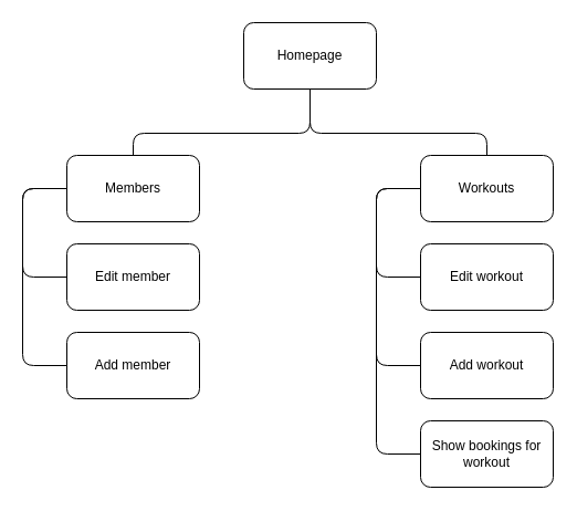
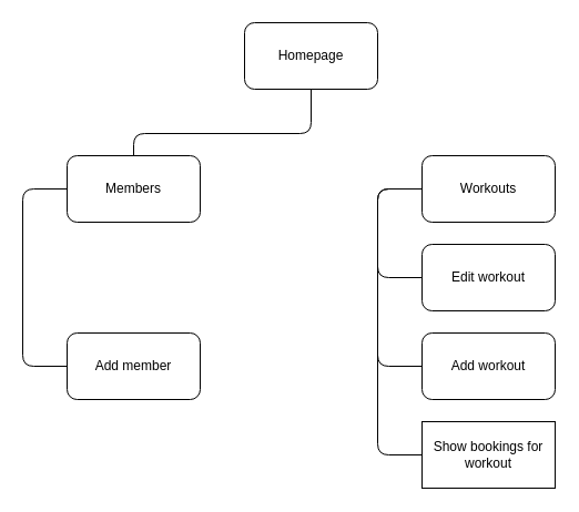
  <mxCell id="0" />
  <mxCell id="1" parent="0" />
  <mxCell id="2" value="Homepage" style="rounded=1;whiteSpace=wrap;html=1;" vertex="1" parent="1"><mxGeometry x="220" y="20" width="120" height="60" as="geometry" /></mxCell>
  <mxCell id="3" value="Members" style="rounded=1;whiteSpace=wrap;html=1;" vertex="1" parent="1"><mxGeometry x="60" y="140" width="120" height="60" as="geometry" /></mxCell>
  <mxCell id="4" value="Workouts" style="rounded=1;whiteSpace=wrap;html=1;" vertex="1" parent="1"><mxGeometry x="380" y="140" width="120" height="60" as="geometry" /></mxCell>
  <mxCell id="5" value="" style="endArrow=none;html=1;exitX=0.5;exitY=0;exitDx=0;exitDy=0;entryX=0.5;entryY=1;entryDx=0;entryDy=0;" edge="1" parent="1" source="3" target="2"><mxGeometry width="50" height="50" relative="1" as="geometry"><mxPoint x="100" y="120" as="sourcePoint" /><mxPoint x="150" y="70" as="targetPoint" /><Array as="points"><mxPoint x="120" y="120" /><mxPoint x="280" y="120" /></Array></mxGeometry></mxCell>
- <mxCell id="6" value="" style="endArrow=none;html=1;exitX=0.5;exitY=0;exitDx=0;exitDy=0;entryX=0.5;entryY=1;entryDx=0;entryDy=0;" edge="1" parent="1" source="4" target="2"><mxGeometry width="50" height="50" relative="1" as="geometry"><mxPoint x="130" y="150" as="sourcePoint" /><mxPoint x="290" y="90" as="targetPoint" /><Array as="points"><mxPoint x="440" y="120" /><mxPoint x="280" y="120" /></Array></mxGeometry></mxCell>
- <mxCell id="7" value="Edit member" style="rounded=1;whiteSpace=wrap;html=1;" vertex="1" parent="1"><mxGeometry x="60" y="220" width="120" height="60" as="geometry" /></mxCell>
  <mxCell id="8" value="Add member" style="rounded=1;whiteSpace=wrap;html=1;" vertex="1" parent="1"><mxGeometry x="60" y="300" width="120" height="60" as="geometry" /></mxCell>
  <mxCell id="9" value="Edit workout" style="rounded=1;whiteSpace=wrap;html=1;" vertex="1" parent="1"><mxGeometry x="380" y="220" width="120" height="60" as="geometry" /></mxCell>
  <mxCell id="10" value="Add workout" style="rounded=1;whiteSpace=wrap;html=1;" vertex="1" parent="1"><mxGeometry x="380" y="300" width="120" height="60" as="geometry" /></mxCell>
- <mxCell id="11" value="Show bookings for workout" style="rounded=1;whiteSpace=wrap;html=1;" vertex="1" parent="1"><mxGeometry x="380" y="380" width="120" height="60" as="geometry" /></mxCell>
+ <mxCell id="11" value="Show bookings for workout" style="whiteSpace=wrap;html=1;rounded=0;" vertex="1" parent="1"><mxGeometry x="380" y="380" width="120" height="60" as="geometry" /></mxCell>
  <mxCell id="12" value="" style="endArrow=none;html=1;entryX=0;entryY=0.5;entryDx=0;entryDy=0;exitX=0;exitY=0.5;exitDx=0;exitDy=0;" edge="1" parent="1" source="8" target="3"><mxGeometry width="50" height="50" relative="1" as="geometry"><mxPoint x="-10" y="200" as="sourcePoint" /><mxPoint x="40" y="150" as="targetPoint" /><Array as="points"><mxPoint x="20" y="330" /><mxPoint x="20" y="170" /></Array></mxGeometry></mxCell>
- <mxCell id="13" value="" style="endArrow=none;html=1;exitX=0;exitY=0.5;exitDx=0;exitDy=0;entryX=0;entryY=0.5;entryDx=0;entryDy=0;" edge="1" parent="1" source="7" target="3"><mxGeometry width="50" height="50" relative="1" as="geometry"><mxPoint x="70" y="330" as="sourcePoint" /><mxPoint x="50" y="150" as="targetPoint" /><Array as="points"><mxPoint x="20" y="250" /><mxPoint x="20" y="170" /></Array></mxGeometry></mxCell>
  <mxCell id="14" value="" style="endArrow=none;html=1;entryX=0;entryY=0.5;entryDx=0;entryDy=0;exitX=0;exitY=0.5;exitDx=0;exitDy=0;" edge="1" parent="1"><mxGeometry width="50" height="50" relative="1" as="geometry"><mxPoint x="380" y="330" as="sourcePoint" /><mxPoint x="380" y="170" as="targetPoint" /><Array as="points"><mxPoint x="340" y="330" /><mxPoint x="340" y="170" /></Array></mxGeometry></mxCell>
  <mxCell id="15" value="" style="endArrow=none;html=1;exitX=0;exitY=0.5;exitDx=0;exitDy=0;entryX=0;entryY=0.5;entryDx=0;entryDy=0;" edge="1" parent="1"><mxGeometry width="50" height="50" relative="1" as="geometry"><mxPoint x="380" y="250" as="sourcePoint" /><mxPoint x="380" y="170" as="targetPoint" /><Array as="points"><mxPoint x="340" y="250" /><mxPoint x="340" y="170" /></Array></mxGeometry></mxCell>
  <mxCell id="16" value="" style="endArrow=none;html=1;exitX=0;exitY=0.5;exitDx=0;exitDy=0;" edge="1" parent="1" source="11"><mxGeometry width="50" height="50" relative="1" as="geometry"><mxPoint x="340" y="420" as="sourcePoint" /><mxPoint x="340" y="300" as="targetPoint" /><Array as="points"><mxPoint x="340" y="410" /></Array></mxGeometry></mxCell>
